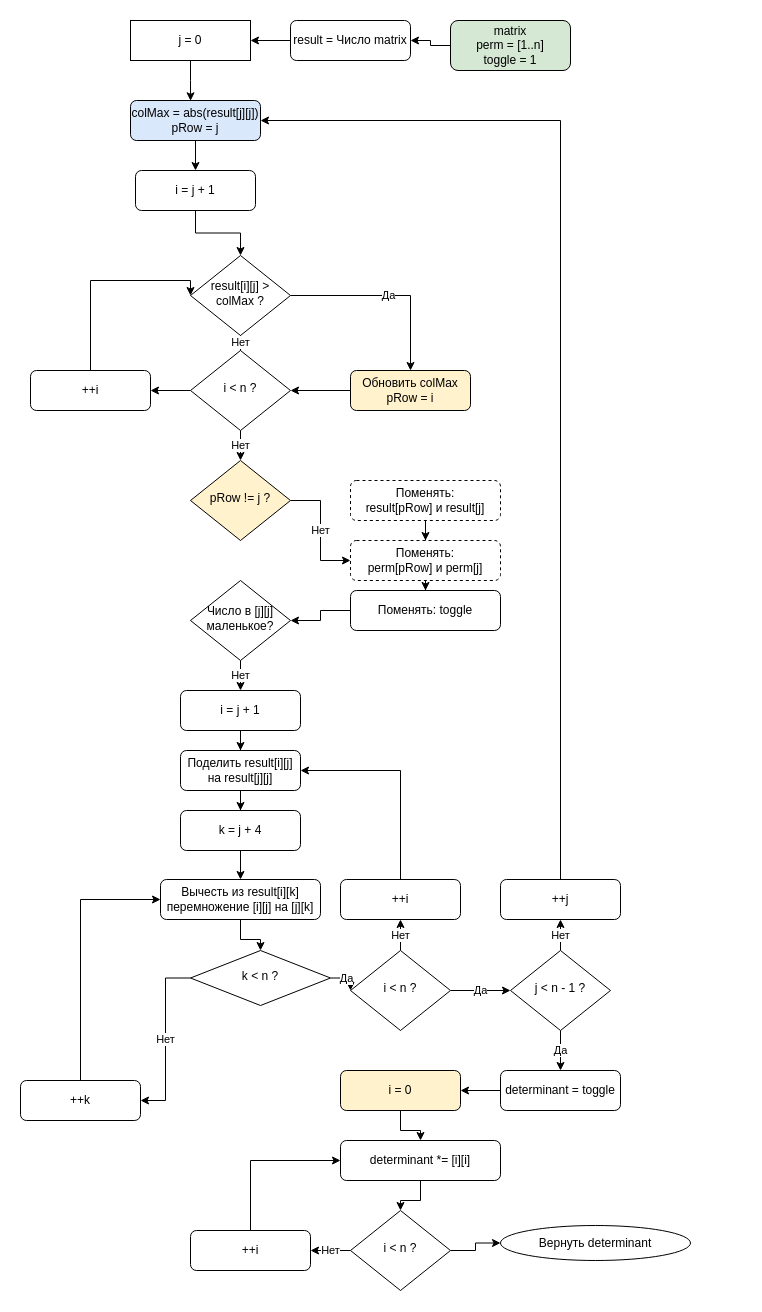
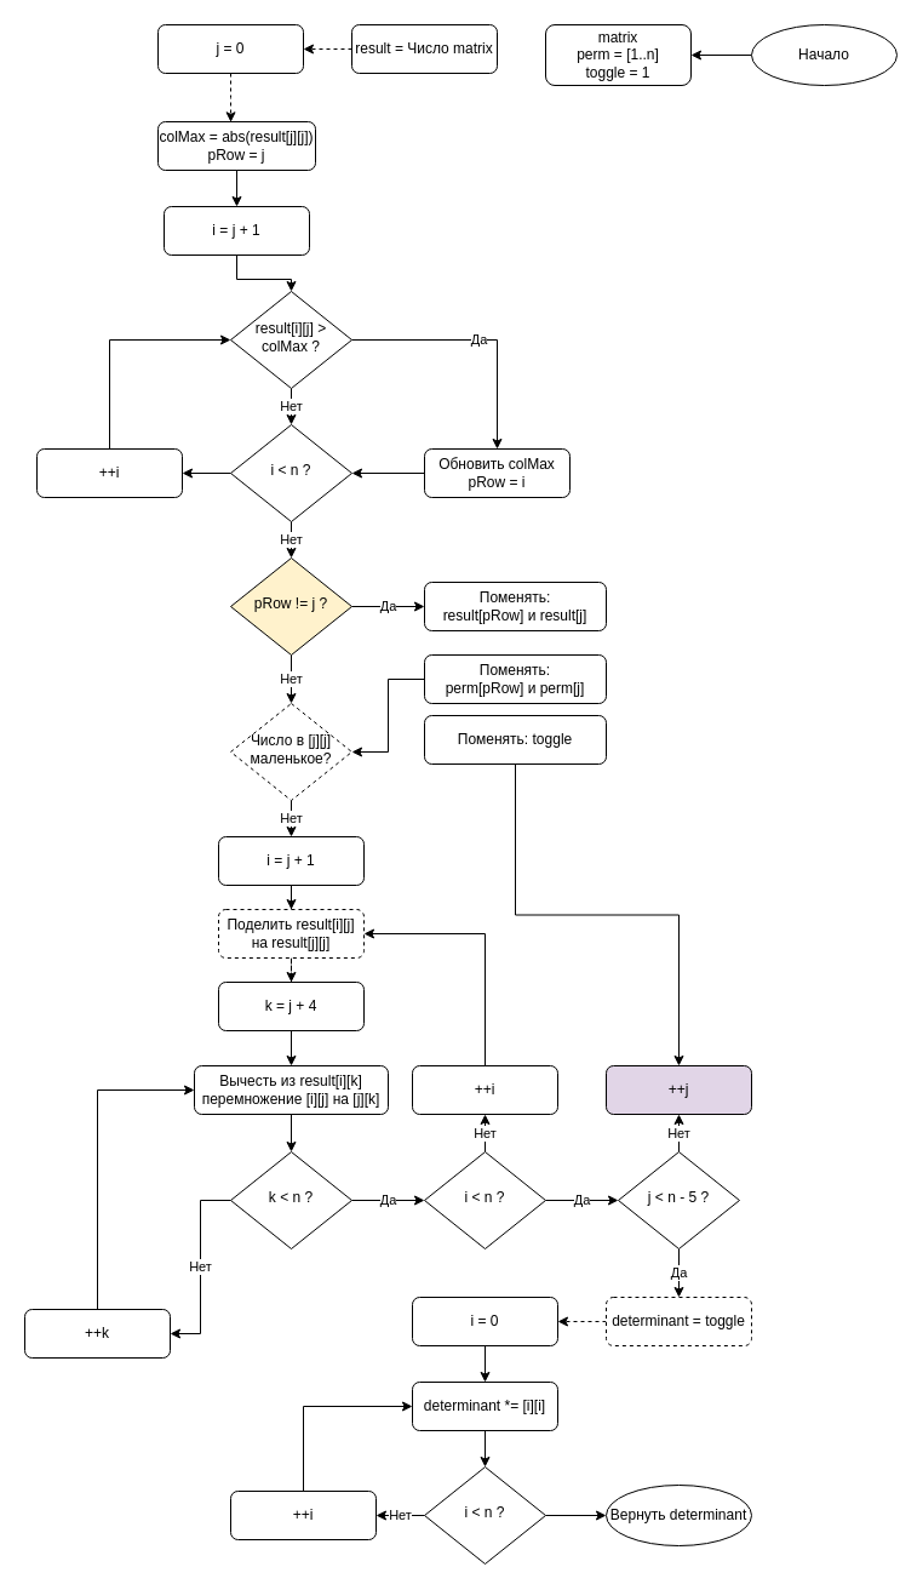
  <mxCell id="0" />
  <mxCell id="1" parent="0" />
- <mxCell id="2" style="edgeStyle=orthogonalEdgeStyle;rounded=0;orthogonalLoop=1;jettySize=auto;html=1;entryX=1;entryY=0.5;entryDx=0;entryDy=0;" edge="1" parent="1" source="3" target="11"><mxGeometry relative="1" as="geometry" /></mxCell>
- <mxCell id="3" value="matrix&lt;br&gt;perm = [1..n]&lt;br&gt;toggle = 1" style="rounded=1;whiteSpace=wrap;html=1;fontSize=12;glass=0;strokeWidth=1;shadow=0;fillColor=#d5e8d4;" parent="1" vertex="1"><mxGeometry x="450" y="20" width="120" height="50" as="geometry" /></mxCell>
- <mxCell id="4" value="j = 0" style="whiteSpace=wrap;html=1;fontSize=12;glass=0;strokeWidth=1;shadow=0;rounded=0;" parent="1" vertex="1"><mxGeometry x="130" y="20" width="120" height="40" as="geometry" /></mxCell>
+ <mxCell id="3" value="matrix&lt;br&gt;perm = [1..n]&lt;br&gt;toggle = 1" style="rounded=1;whiteSpace=wrap;html=1;fontSize=12;glass=0;strokeWidth=1;shadow=0;" parent="1" vertex="1"><mxGeometry x="450" y="20" width="120" height="50" as="geometry" /></mxCell>
+ <mxCell id="4" value="j = 0" style="rounded=1;whiteSpace=wrap;html=1;fontSize=12;glass=0;strokeWidth=1;shadow=0;" parent="1" vertex="1"><mxGeometry x="130" y="20" width="120" height="40" as="geometry" /></mxCell>
  <mxCell id="5" value="Да" style="edgeStyle=orthogonalEdgeStyle;rounded=0;orthogonalLoop=1;jettySize=auto;html=1;" edge="1" parent="1" source="7" target="9"><mxGeometry relative="1" as="geometry" /></mxCell>
  <mxCell id="6" value="Нет" style="edgeStyle=orthogonalEdgeStyle;rounded=0;orthogonalLoop=1;jettySize=auto;html=1;" edge="1" parent="1" source="7" target="26"><mxGeometry relative="1" as="geometry" /></mxCell>
- <mxCell id="7" value="result[i][j] &amp;gt; colMax ?" style="rhombus;whiteSpace=wrap;html=1;shadow=0;fontFamily=Helvetica;fontSize=12;align=center;strokeWidth=1;spacing=6;spacingTop=-4;" parent="1" vertex="1"><mxGeometry x="190" y="255" width="100" height="80" as="geometry" /></mxCell>
+ <mxCell id="7" value="result[i][j] &amp;gt; colMax ?" style="rhombus;whiteSpace=wrap;html=1;shadow=0;fontFamily=Helvetica;fontSize=12;align=center;strokeWidth=1;spacing=6;spacingTop=-4;" parent="1" vertex="1"><mxGeometry x="190" y="240" width="100" height="80" as="geometry" /></mxCell>
  <mxCell id="8" style="edgeStyle=orthogonalEdgeStyle;rounded=0;orthogonalLoop=1;jettySize=auto;html=1;entryX=1;entryY=0.5;entryDx=0;entryDy=0;" edge="1" parent="1" source="9" target="26"><mxGeometry relative="1" as="geometry" /></mxCell>
- <mxCell id="9" value="Обновить colMax&lt;br&gt;pRow = i" style="rounded=1;whiteSpace=wrap;html=1;fontSize=12;glass=0;strokeWidth=1;shadow=0;fillColor=#fff2cc;" parent="1" vertex="1"><mxGeometry x="350" y="370" width="120" height="40" as="geometry" /></mxCell>
- <mxCell id="10" style="edgeStyle=orthogonalEdgeStyle;rounded=0;orthogonalLoop=1;jettySize=auto;html=1;entryX=1;entryY=0.5;entryDx=0;entryDy=0;" edge="1" parent="1" source="11" target="4"><mxGeometry relative="1" as="geometry" /></mxCell>
+ <mxCell id="9" value="Обновить colMax&lt;br&gt;pRow = i" style="rounded=1;whiteSpace=wrap;html=1;fontSize=12;glass=0;strokeWidth=1;shadow=0;" parent="1" vertex="1"><mxGeometry x="350" y="370" width="120" height="40" as="geometry" /></mxCell>
+ <mxCell id="10" style="edgeStyle=orthogonalEdgeStyle;rounded=0;orthogonalLoop=1;jettySize=auto;html=1;entryX=1;entryY=0.5;entryDx=0;entryDy=0;dashed=1;" edge="1" parent="1" source="11" target="4"><mxGeometry relative="1" as="geometry" /></mxCell>
  <mxCell id="11" value="result = Число matrix" style="rounded=1;whiteSpace=wrap;html=1;fontSize=12;glass=0;strokeWidth=1;shadow=0;" vertex="1" parent="1"><mxGeometry x="290" y="20" width="120" height="40" as="geometry" /></mxCell>
  <mxCell id="12" style="edgeStyle=orthogonalEdgeStyle;rounded=0;orthogonalLoop=1;jettySize=auto;html=1;" edge="1" parent="1" source="13" target="15"><mxGeometry relative="1" as="geometry" /></mxCell>
- <mxCell id="13" value="colMax = abs(result[j][j])&lt;br&gt;pRow = j" style="rounded=1;whiteSpace=wrap;html=1;fontSize=12;glass=0;strokeWidth=1;shadow=0;fillColor=#dae8fc;" vertex="1" parent="1"><mxGeometry x="130" y="100" width="130" height="40" as="geometry" /></mxCell>
+ <mxCell id="13" value="colMax = abs(result[j][j])&lt;br&gt;pRow = j" style="rounded=1;whiteSpace=wrap;html=1;fontSize=12;glass=0;strokeWidth=1;shadow=0;" vertex="1" parent="1"><mxGeometry x="130" y="100" width="130" height="40" as="geometry" /></mxCell>
  <mxCell id="14" style="edgeStyle=orthogonalEdgeStyle;rounded=0;orthogonalLoop=1;jettySize=auto;html=1;entryX=0.5;entryY=0;entryDx=0;entryDy=0;" edge="1" parent="1" source="15" target="7"><mxGeometry relative="1" as="geometry" /></mxCell>
  <mxCell id="15" value="i = j + 1" style="rounded=1;whiteSpace=wrap;html=1;fontSize=12;glass=0;strokeWidth=1;shadow=0;" vertex="1" parent="1"><mxGeometry x="135" y="170" width="120" height="40" as="geometry" /></mxCell>
- <mxCell id="17" value="Нет" style="edgeStyle=orthogonalEdgeStyle;rounded=0;orthogonalLoop=1;jettySize=auto;html=1;" edge="1" parent="1" source="18" target="22"><mxGeometry relative="1" as="geometry" /></mxCell>
+ <mxCell id="16" value="Да" style="edgeStyle=orthogonalEdgeStyle;rounded=0;orthogonalLoop=1;jettySize=auto;html=1;entryX=0;entryY=0.5;entryDx=0;entryDy=0;" edge="1" parent="1" source="18" target="20"><mxGeometry relative="1" as="geometry" /></mxCell>
+ <mxCell id="17" value="Нет" style="edgeStyle=orthogonalEdgeStyle;rounded=0;orthogonalLoop=1;jettySize=auto;html=1;" edge="1" parent="1" source="18" target="30"><mxGeometry relative="1" as="geometry" /></mxCell>
  <mxCell id="18" value="pRow != j ?" style="rhombus;whiteSpace=wrap;html=1;shadow=0;fontFamily=Helvetica;fontSize=12;align=center;strokeWidth=1;spacing=6;spacingTop=-4;fillColor=#fff2cc;" vertex="1" parent="1"><mxGeometry x="190" y="460" width="100" height="80" as="geometry" /></mxCell>
- <mxCell id="19" style="edgeStyle=orthogonalEdgeStyle;rounded=0;orthogonalLoop=1;jettySize=auto;html=1;" edge="1" parent="1" source="20" target="22"><mxGeometry relative="1" as="geometry" /></mxCell>
- <mxCell id="20" value="Поменять:&lt;br&gt;result[pRow] и result[j]" style="rounded=1;whiteSpace=wrap;html=1;fontSize=12;glass=0;strokeWidth=1;shadow=0;dashed=1;" vertex="1" parent="1"><mxGeometry x="350" y="480" width="150" height="40" as="geometry" /></mxCell>
- <mxCell id="21" style="edgeStyle=orthogonalEdgeStyle;rounded=0;orthogonalLoop=1;jettySize=auto;html=1;" edge="1" parent="1" source="22" target="59"><mxGeometry relative="1" as="geometry" /></mxCell>
- <mxCell id="22" value="Поменять:&lt;br&gt;perm[pRow] и perm[j]" style="rounded=1;whiteSpace=wrap;html=1;fontSize=12;glass=0;strokeWidth=1;shadow=0;dashed=1;" vertex="1" parent="1"><mxGeometry x="350" y="540" width="150" height="40" as="geometry" /></mxCell>
- <mxCell id="23" style="edgeStyle=orthogonalEdgeStyle;rounded=0;orthogonalLoop=1;jettySize=auto;html=1;entryX=0.462;entryY=0.008;entryDx=0;entryDy=0;entryPerimeter=0;" edge="1" parent="1" source="4" target="13"><mxGeometry relative="1" as="geometry" /></mxCell>
+ <mxCell id="20" value="Поменять:&lt;br&gt;result[pRow] и result[j]" style="rounded=1;whiteSpace=wrap;html=1;fontSize=12;glass=0;strokeWidth=1;shadow=0;" vertex="1" parent="1"><mxGeometry x="350" y="480" width="150" height="40" as="geometry" /></mxCell>
+ <mxCell id="21" style="edgeStyle=orthogonalEdgeStyle;rounded=0;orthogonalLoop=1;jettySize=auto;html=1;" edge="1" parent="1" source="22" target="30"><mxGeometry relative="1" as="geometry" /></mxCell>
+ <mxCell id="22" value="Поменять:&lt;br&gt;perm[pRow] и perm[j]" style="rounded=1;whiteSpace=wrap;html=1;fontSize=12;glass=0;strokeWidth=1;shadow=0;" vertex="1" parent="1"><mxGeometry x="350" y="540" width="150" height="40" as="geometry" /></mxCell>
+ <mxCell id="23" style="edgeStyle=orthogonalEdgeStyle;rounded=0;orthogonalLoop=1;jettySize=auto;html=1;entryX=0.462;entryY=0.008;entryDx=0;entryDy=0;entryPerimeter=0;dashed=1;" edge="1" parent="1" source="4" target="13"><mxGeometry relative="1" as="geometry" /></mxCell>
  <mxCell id="24" style="edgeStyle=orthogonalEdgeStyle;rounded=0;orthogonalLoop=1;jettySize=auto;html=1;entryX=1;entryY=0.5;entryDx=0;entryDy=0;" edge="1" parent="1" source="26" target="28"><mxGeometry relative="1" as="geometry" /></mxCell>
  <mxCell id="25" value="Нет" style="edgeStyle=orthogonalEdgeStyle;rounded=0;orthogonalLoop=1;jettySize=auto;html=1;entryX=0.5;entryY=0;entryDx=0;entryDy=0;" edge="1" parent="1" source="26" target="18"><mxGeometry relative="1" as="geometry" /></mxCell>
  <mxCell id="26" value="i &amp;lt; n ?" style="rhombus;whiteSpace=wrap;html=1;shadow=0;fontFamily=Helvetica;fontSize=12;align=center;strokeWidth=1;spacing=6;spacingTop=-4;" vertex="1" parent="1"><mxGeometry x="190" y="350" width="100" height="80" as="geometry" /></mxCell>
  <mxCell id="27" style="edgeStyle=orthogonalEdgeStyle;rounded=0;orthogonalLoop=1;jettySize=auto;html=1;entryX=0;entryY=0.5;entryDx=0;entryDy=0;" edge="1" parent="1" source="28" target="7"><mxGeometry relative="1" as="geometry"><Array as="points"><mxPoint x="90" y="280" /></Array></mxGeometry></mxCell>
  <mxCell id="28" value="++i" style="rounded=1;whiteSpace=wrap;html=1;fontSize=12;glass=0;strokeWidth=1;shadow=0;" vertex="1" parent="1"><mxGeometry x="30" y="370" width="120" height="40" as="geometry" /></mxCell>
  <mxCell id="29" value="Нет" style="edgeStyle=orthogonalEdgeStyle;rounded=0;orthogonalLoop=1;jettySize=auto;html=1;entryX=0.5;entryY=0;entryDx=0;entryDy=0;" edge="1" parent="1" source="30" target="34"><mxGeometry relative="1" as="geometry" /></mxCell>
- <mxCell id="30" value="Число в [j][j] маленькое?" style="rhombus;whiteSpace=wrap;html=1;shadow=0;fontFamily=Helvetica;fontSize=12;align=center;strokeWidth=1;spacing=6;spacingTop=-4;" vertex="1" parent="1"><mxGeometry x="190" y="580" width="100" height="80" as="geometry" /></mxCell>
+ <mxCell id="30" value="Число в [j][j] маленькое?" style="rhombus;whiteSpace=wrap;html=1;shadow=0;fontFamily=Helvetica;fontSize=12;align=center;strokeWidth=1;spacing=6;spacingTop=-4;dashed=1;" vertex="1" parent="1"><mxGeometry x="190" y="580" width="100" height="80" as="geometry" /></mxCell>
+ <mxCell id="31" style="edgeStyle=orthogonalEdgeStyle;rounded=0;orthogonalLoop=1;jettySize=auto;html=1;entryX=1;entryY=0.5;entryDx=0;entryDy=0;" edge="1" parent="1" source="32" target="3"><mxGeometry relative="1" as="geometry" /></mxCell>
+ <mxCell id="32" value="Начало" style="ellipse;whiteSpace=wrap;html=1;" vertex="1" parent="1"><mxGeometry x="620" y="20" width="120" height="50" as="geometry" /></mxCell>
  <mxCell id="33" style="edgeStyle=orthogonalEdgeStyle;rounded=0;orthogonalLoop=1;jettySize=auto;html=1;entryX=0.5;entryY=0;entryDx=0;entryDy=0;" edge="1" parent="1" source="34" target="36"><mxGeometry relative="1" as="geometry" /></mxCell>
  <mxCell id="34" value="i = j + 1" style="rounded=1;whiteSpace=wrap;html=1;fontSize=12;glass=0;strokeWidth=1;shadow=0;" vertex="1" parent="1"><mxGeometry x="180" y="690" width="120" height="40" as="geometry" /></mxCell>
- <mxCell id="35" style="edgeStyle=orthogonalEdgeStyle;rounded=0;orthogonalLoop=1;jettySize=auto;html=1;entryX=0.5;entryY=0;entryDx=0;entryDy=0;" edge="1" parent="1" source="36" target="38"><mxGeometry relative="1" as="geometry"><mxPoint x="240" y="830" as="targetPoint" /></mxGeometry></mxCell>
- <mxCell id="36" value="Поделить result[i][j] на result[j][j]" style="rounded=1;whiteSpace=wrap;html=1;fontSize=12;glass=0;strokeWidth=1;shadow=0;" vertex="1" parent="1"><mxGeometry x="180" y="750" width="120" height="40" as="geometry" /></mxCell>
+ <mxCell id="35" style="edgeStyle=orthogonalEdgeStyle;rounded=0;orthogonalLoop=1;jettySize=auto;html=1;entryX=0.5;entryY=0;entryDx=0;entryDy=0;dashed=1;" edge="1" parent="1" source="36" target="38"><mxGeometry relative="1" as="geometry"><mxPoint x="240" y="830" as="targetPoint" /></mxGeometry></mxCell>
+ <mxCell id="36" value="Поделить result[i][j] на result[j][j]" style="rounded=1;whiteSpace=wrap;html=1;fontSize=12;glass=0;strokeWidth=1;shadow=0;dashed=1;" vertex="1" parent="1"><mxGeometry x="180" y="750" width="120" height="40" as="geometry" /></mxCell>
  <mxCell id="37" style="edgeStyle=orthogonalEdgeStyle;rounded=0;orthogonalLoop=1;jettySize=auto;html=1;entryX=0.5;entryY=0;entryDx=0;entryDy=0;" edge="1" parent="1" source="38" target="40"><mxGeometry relative="1" as="geometry" /></mxCell>
  <mxCell id="38" value="k = j + 4" style="rounded=1;whiteSpace=wrap;html=1;fontSize=12;glass=0;strokeWidth=1;shadow=0;" vertex="1" parent="1"><mxGeometry x="180" y="810" width="120" height="40" as="geometry" /></mxCell>
  <mxCell id="39" style="edgeStyle=orthogonalEdgeStyle;rounded=0;orthogonalLoop=1;jettySize=auto;html=1;" edge="1" parent="1" source="40" target="43"><mxGeometry relative="1" as="geometry" /></mxCell>
  <mxCell id="40" value="Вычесть из result[i][k] перемножение [i][j] на [j][k]" style="rounded=1;whiteSpace=wrap;html=1;fontSize=12;glass=0;strokeWidth=1;shadow=0;" vertex="1" parent="1"><mxGeometry x="160" y="879" width="160" height="40" as="geometry" /></mxCell>
  <mxCell id="41" value="Нет" style="edgeStyle=orthogonalEdgeStyle;rounded=0;orthogonalLoop=1;jettySize=auto;html=1;entryX=1;entryY=0.5;entryDx=0;entryDy=0;" edge="1" parent="1" source="43" target="45"><mxGeometry relative="1" as="geometry" /></mxCell>
  <mxCell id="42" value="Да" style="edgeStyle=orthogonalEdgeStyle;rounded=0;orthogonalLoop=1;jettySize=auto;html=1;entryX=0;entryY=0.5;entryDx=0;entryDy=0;" edge="1" parent="1" source="43" target="48"><mxGeometry relative="1" as="geometry" /></mxCell>
- <mxCell id="43" value="k &amp;lt; n ?" style="rhombus;whiteSpace=wrap;html=1;shadow=0;fontFamily=Helvetica;fontSize=12;align=center;strokeWidth=1;spacing=6;spacingTop=-4;" vertex="1" parent="1"><mxGeometry x="190" y="950" width="140" height="55" as="geometry" /></mxCell>
+ <mxCell id="43" value="k &amp;lt; n ?" style="rhombus;whiteSpace=wrap;html=1;shadow=0;fontFamily=Helvetica;fontSize=12;align=center;strokeWidth=1;spacing=6;spacingTop=-4;" vertex="1" parent="1"><mxGeometry x="190" y="950" width="100" height="80" as="geometry" /></mxCell>
  <mxCell id="44" style="edgeStyle=orthogonalEdgeStyle;rounded=0;orthogonalLoop=1;jettySize=auto;html=1;entryX=0;entryY=0.5;entryDx=0;entryDy=0;" edge="1" parent="1" source="45" target="40"><mxGeometry relative="1" as="geometry"><Array as="points"><mxPoint x="80" y="899" /></Array></mxGeometry></mxCell>
  <mxCell id="45" value="++k" style="rounded=1;whiteSpace=wrap;html=1;fontSize=12;glass=0;strokeWidth=1;shadow=0;" vertex="1" parent="1"><mxGeometry x="20" y="1080" width="120" height="40" as="geometry" /></mxCell>
  <mxCell id="46" value="Нет" style="edgeStyle=orthogonalEdgeStyle;rounded=0;orthogonalLoop=1;jettySize=auto;html=1;entryX=0.5;entryY=1;entryDx=0;entryDy=0;" edge="1" parent="1" source="48" target="50"><mxGeometry relative="1" as="geometry" /></mxCell>
  <mxCell id="47" value="Да" style="edgeStyle=orthogonalEdgeStyle;rounded=0;orthogonalLoop=1;jettySize=auto;html=1;entryX=0;entryY=0.5;entryDx=0;entryDy=0;" edge="1" parent="1" source="48" target="53"><mxGeometry relative="1" as="geometry" /></mxCell>
  <mxCell id="48" value="i &amp;lt; n ?" style="rhombus;whiteSpace=wrap;html=1;shadow=0;fontFamily=Helvetica;fontSize=12;align=center;strokeWidth=1;spacing=6;spacingTop=-4;" vertex="1" parent="1"><mxGeometry x="350" y="950" width="100" height="80" as="geometry" /></mxCell>
  <mxCell id="49" style="edgeStyle=orthogonalEdgeStyle;rounded=0;orthogonalLoop=1;jettySize=auto;html=1;entryX=1;entryY=0.5;entryDx=0;entryDy=0;" edge="1" parent="1" source="50" target="36"><mxGeometry relative="1" as="geometry"><Array as="points"><mxPoint x="400" y="770" /></Array></mxGeometry></mxCell>
  <mxCell id="50" value="++i" style="rounded=1;whiteSpace=wrap;html=1;fontSize=12;glass=0;strokeWidth=1;shadow=0;" vertex="1" parent="1"><mxGeometry x="340" y="879" width="120" height="40" as="geometry" /></mxCell>
  <mxCell id="51" value="Нет" style="edgeStyle=orthogonalEdgeStyle;rounded=0;orthogonalLoop=1;jettySize=auto;html=1;entryX=0.5;entryY=1;entryDx=0;entryDy=0;" edge="1" parent="1" source="53" target="55"><mxGeometry relative="1" as="geometry" /></mxCell>
  <mxCell id="52" value="Да" style="edgeStyle=orthogonalEdgeStyle;rounded=0;orthogonalLoop=1;jettySize=auto;html=1;entryX=0.5;entryY=0;entryDx=0;entryDy=0;" edge="1" parent="1" source="53" target="57"><mxGeometry relative="1" as="geometry" /></mxCell>
- <mxCell id="53" value="j &amp;lt; n - 1 ?" style="rhombus;whiteSpace=wrap;html=1;shadow=0;fontFamily=Helvetica;fontSize=12;align=center;strokeWidth=1;spacing=6;spacingTop=-4;" vertex="1" parent="1"><mxGeometry x="510" y="950" width="100" height="80" as="geometry" /></mxCell>
- <mxCell id="54" style="edgeStyle=orthogonalEdgeStyle;rounded=0;orthogonalLoop=1;jettySize=auto;html=1;entryX=1;entryY=0.5;entryDx=0;entryDy=0;" edge="1" parent="1" source="55" target="13"><mxGeometry relative="1" as="geometry"><Array as="points"><mxPoint x="560" y="120" /></Array></mxGeometry></mxCell>
- <mxCell id="55" value="++j" style="rounded=1;whiteSpace=wrap;html=1;fontSize=12;glass=0;strokeWidth=1;shadow=0;" vertex="1" parent="1"><mxGeometry x="500" y="879" width="120" height="40" as="geometry" /></mxCell>
- <mxCell id="56" style="edgeStyle=orthogonalEdgeStyle;rounded=0;orthogonalLoop=1;jettySize=auto;html=1;entryX=1;entryY=0.5;entryDx=0;entryDy=0;" edge="1" parent="1" source="57" target="61"><mxGeometry relative="1" as="geometry" /></mxCell>
- <mxCell id="57" value="determinant = toggle" style="rounded=1;whiteSpace=wrap;html=1;fontSize=12;glass=0;strokeWidth=1;shadow=0;" vertex="1" parent="1"><mxGeometry x="500" y="1070" width="120" height="40" as="geometry" /></mxCell>
- <mxCell id="58" style="edgeStyle=orthogonalEdgeStyle;rounded=0;orthogonalLoop=1;jettySize=auto;html=1;entryX=1;entryY=0.5;entryDx=0;entryDy=0;" edge="1" parent="1" source="59" target="30"><mxGeometry relative="1" as="geometry" /></mxCell>
+ <mxCell id="53" value="j &amp;lt; n - 5 ?" style="rhombus;whiteSpace=wrap;html=1;shadow=0;fontFamily=Helvetica;fontSize=12;align=center;strokeWidth=1;spacing=6;spacingTop=-4;" vertex="1" parent="1"><mxGeometry x="510" y="950" width="100" height="80" as="geometry" /></mxCell>
+ <mxCell id="55" value="++j" style="rounded=1;whiteSpace=wrap;html=1;fontSize=12;glass=0;strokeWidth=1;shadow=0;fillColor=#e1d5e7;" vertex="1" parent="1"><mxGeometry x="500" y="879" width="120" height="40" as="geometry" /></mxCell>
+ <mxCell id="56" style="edgeStyle=orthogonalEdgeStyle;rounded=0;orthogonalLoop=1;jettySize=auto;html=1;entryX=1;entryY=0.5;entryDx=0;entryDy=0;dashed=1;" edge="1" parent="1" source="57" target="61"><mxGeometry relative="1" as="geometry" /></mxCell>
+ <mxCell id="57" value="determinant = toggle" style="rounded=1;whiteSpace=wrap;html=1;fontSize=12;glass=0;strokeWidth=1;shadow=0;dashed=1;" vertex="1" parent="1"><mxGeometry x="500" y="1070" width="120" height="40" as="geometry" /></mxCell>
+ <mxCell id="58" style="edgeStyle=orthogonalEdgeStyle;rounded=0;orthogonalLoop=1;jettySize=auto;html=1;" edge="1" parent="1" source="59" target="55"><mxGeometry relative="1" as="geometry" /></mxCell>
  <mxCell id="59" value="Поменять: toggle" style="rounded=1;whiteSpace=wrap;html=1;fontSize=12;glass=0;strokeWidth=1;shadow=0;" vertex="1" parent="1"><mxGeometry x="350" y="590" width="150" height="40" as="geometry" /></mxCell>
  <mxCell id="60" style="edgeStyle=orthogonalEdgeStyle;rounded=0;orthogonalLoop=1;jettySize=auto;html=1;entryX=0.5;entryY=0;entryDx=0;entryDy=0;" edge="1" parent="1" source="61" target="63"><mxGeometry relative="1" as="geometry" /></mxCell>
- <mxCell id="61" value="i = 0" style="rounded=1;whiteSpace=wrap;html=1;fontSize=12;glass=0;strokeWidth=1;shadow=0;fillColor=#fff2cc;" vertex="1" parent="1"><mxGeometry x="340" y="1070" width="120" height="40" as="geometry" /></mxCell>
+ <mxCell id="61" value="i = 0" style="rounded=1;whiteSpace=wrap;html=1;fontSize=12;glass=0;strokeWidth=1;shadow=0;" vertex="1" parent="1"><mxGeometry x="340" y="1070" width="120" height="40" as="geometry" /></mxCell>
  <mxCell id="62" style="edgeStyle=orthogonalEdgeStyle;rounded=0;orthogonalLoop=1;jettySize=auto;html=1;entryX=0.5;entryY=0;entryDx=0;entryDy=0;" edge="1" parent="1" source="63" target="66"><mxGeometry relative="1" as="geometry" /></mxCell>
- <mxCell id="63" value="determinant *= [i][i]" style="rounded=1;whiteSpace=wrap;html=1;fontSize=12;glass=0;strokeWidth=1;shadow=0;" vertex="1" parent="1"><mxGeometry x="340" y="1140" width="160" height="40" as="geometry" /></mxCell>
+ <mxCell id="63" value="determinant *= [i][i]" style="rounded=1;whiteSpace=wrap;html=1;fontSize=12;glass=0;strokeWidth=1;shadow=0;" vertex="1" parent="1"><mxGeometry x="340" y="1140" width="120" height="40" as="geometry" /></mxCell>
  <mxCell id="64" value="Нет" style="edgeStyle=orthogonalEdgeStyle;rounded=0;orthogonalLoop=1;jettySize=auto;html=1;entryX=1;entryY=0.5;entryDx=0;entryDy=0;" edge="1" parent="1" source="66" target="68"><mxGeometry relative="1" as="geometry" /></mxCell>
  <mxCell id="65" style="edgeStyle=orthogonalEdgeStyle;rounded=0;orthogonalLoop=1;jettySize=auto;html=1;entryX=0;entryY=0.5;entryDx=0;entryDy=0;" edge="1" parent="1" source="66" target="69"><mxGeometry relative="1" as="geometry" /></mxCell>
  <mxCell id="66" value="i &amp;lt; n ?" style="rhombus;whiteSpace=wrap;html=1;shadow=0;fontFamily=Helvetica;fontSize=12;align=center;strokeWidth=1;spacing=6;spacingTop=-4;" vertex="1" parent="1"><mxGeometry x="350" y="1210" width="100" height="80" as="geometry" /></mxCell>
  <mxCell id="67" style="edgeStyle=orthogonalEdgeStyle;rounded=0;orthogonalLoop=1;jettySize=auto;html=1;entryX=0;entryY=0.5;entryDx=0;entryDy=0;" edge="1" parent="1" source="68" target="63"><mxGeometry relative="1" as="geometry"><Array as="points"><mxPoint x="250" y="1160" /></Array></mxGeometry></mxCell>
  <mxCell id="68" value="++i" style="rounded=1;whiteSpace=wrap;html=1;fontSize=12;glass=0;strokeWidth=1;shadow=0;" vertex="1" parent="1"><mxGeometry x="190" y="1230" width="120" height="40" as="geometry" /></mxCell>
- <mxCell id="69" value="Вернуть determinant" style="ellipse;whiteSpace=wrap;html=1;" vertex="1" parent="1"><mxGeometry x="500" y="1225" width="190" height="35" as="geometry" /></mxCell>
+ <mxCell id="69" value="Вернуть determinant" style="ellipse;whiteSpace=wrap;html=1;" vertex="1" parent="1"><mxGeometry x="500" y="1225" width="120" height="50" as="geometry" /></mxCell>
